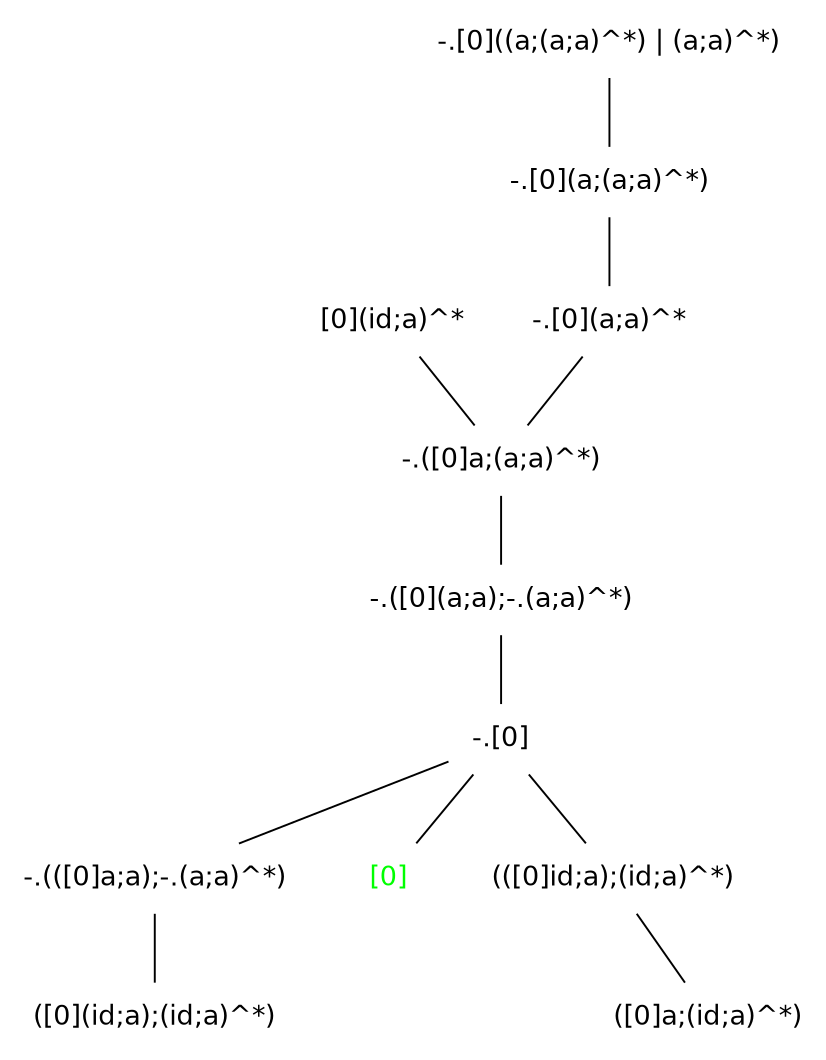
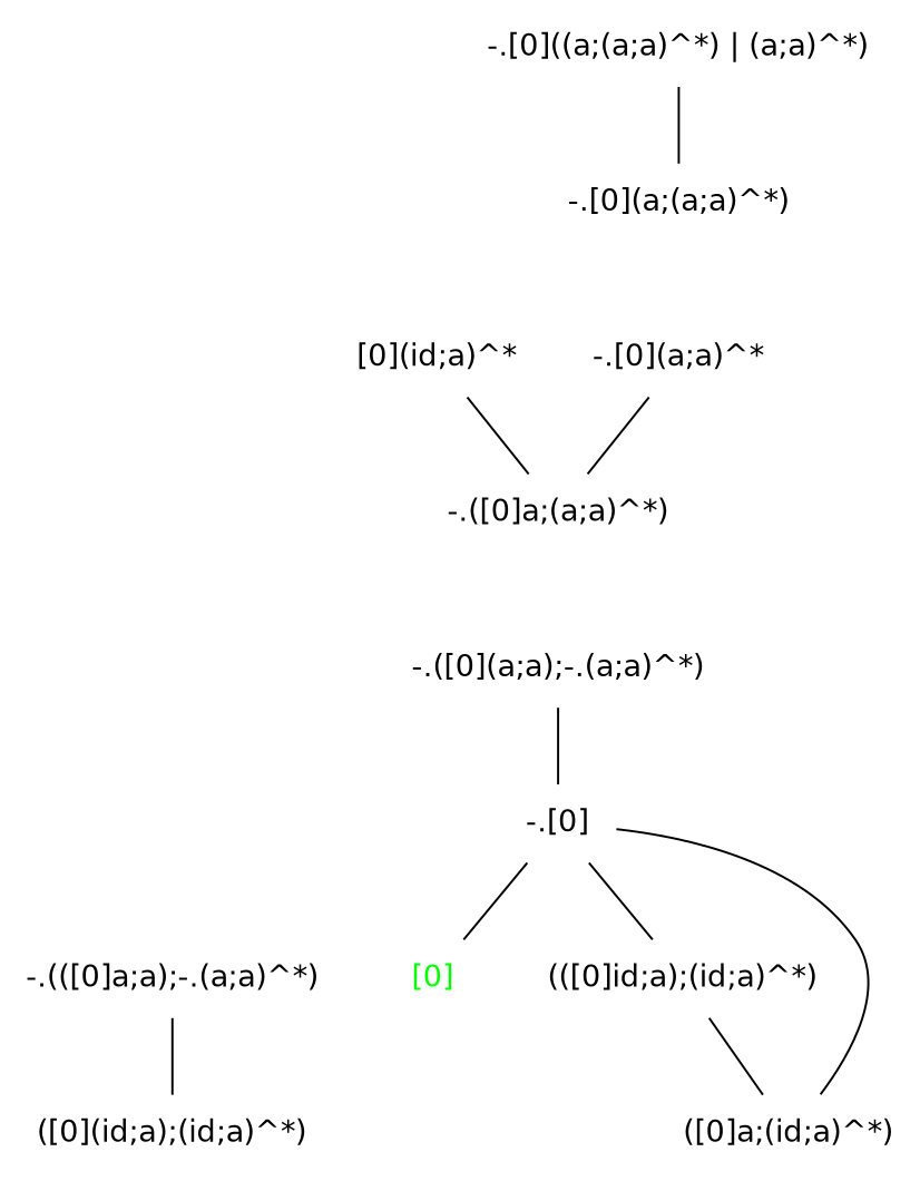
  graph {
    fontname="DejaVu Sans"
    node [fontname="DejaVu Sans" shape=plaintext]
    edge [fontname="DejaVu Sans"]
    n1 [label="[0](id;a)^*"]
    n2 [label="-.([0]a;(a;a)^*)"]
    n3 [label="-.[0]((a;(a;a)^*) | (a;a)^*)"]
    n4 [label="-.[0](a;(a;a)^*)"]
    n5 [label="-.[0](a;a)^*"]
    n6 [label="-.([0](a;a);-.(a;a)^*)"]
    n7 [label="-.[0]"]
    n8 [label="-.(([0]a;a);-.(a;a)^*)"]
    n9 [fontcolor=green label="[0]"]
    n10 [label="(([0]id;a);(id;a)^*)"]
    n11 [label="([0](id;a);(id;a)^*)"]
    n12 [label="([0]a;(id;a)^*)"]
    n1 -- n2
-   n2 -- n6
    n3 -- n4
-   n4 -- n5
    n5 -- n2
    n6 -- n7
-   n7 -- n8
+   n7 -- n12
    n7 -- n9
    n7 -- n10
    n8 -- n11
    n10 -- n12
  }
